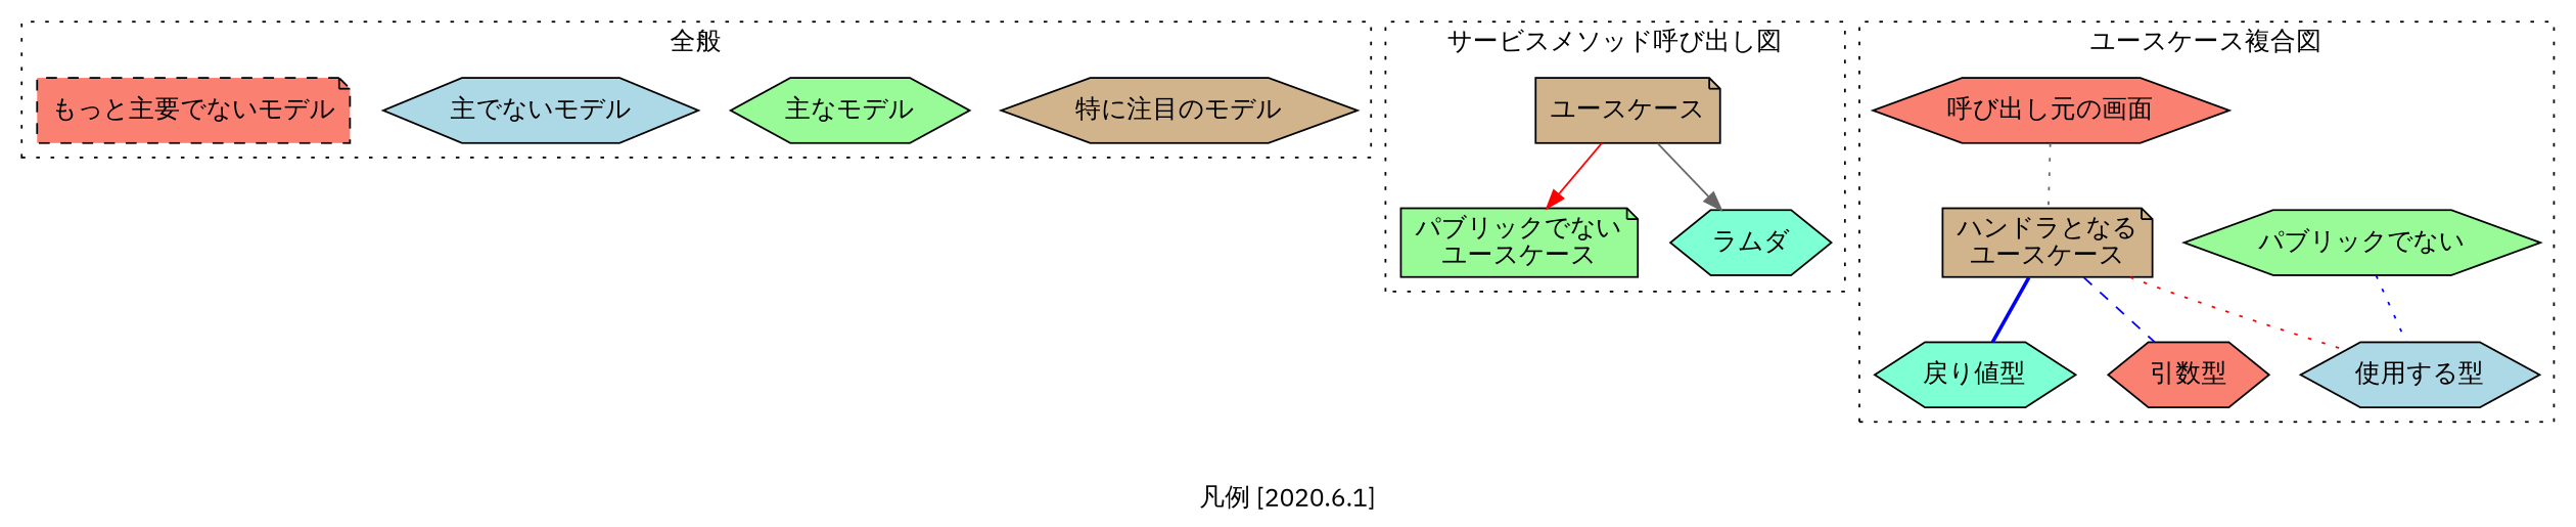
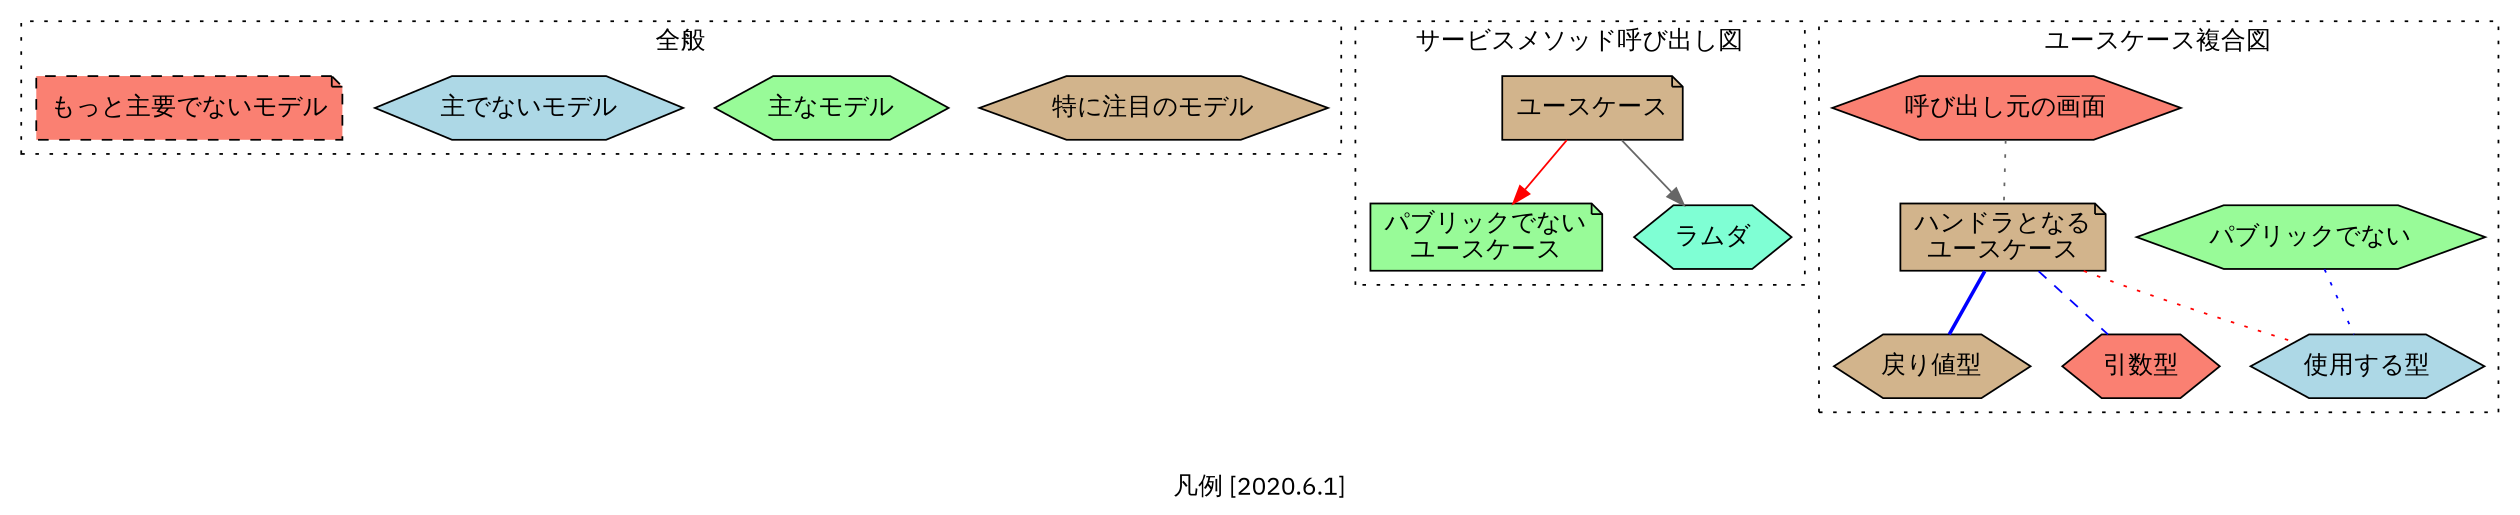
  digraph {
    fontname="IBM Plex Sans"
    label="凡例 [2020.6.1]"
    style=dotted
    node [fillcolor=tan fontname="IBM Plex Sans" shape=hexagon style=filled]
    edge [color=blue fontname="IBM Plex Sans" arrowhead=none style=dotted]
    n1 [label="特に注目のモデル"]
    n2 [fillcolor=palegreen label="主なモデル"]
    n3 [fillcolor=lightblue label="主でないモデル" style="solid,filled"]
    n4 [fillcolor=salmon label="もっと主要でないモデル" shape=note style="dashed,filled"]
    n5 [label="ユースケース" shape=note]
    n6 [fillcolor=palegreen label="パブリックでない\nユースケース" shape=note style="solid,filled"]
    n7 [fillcolor=aquamarine label="ラムダ"]
    n8 [label="ハンドラとなる\nユースケース" shape=note]
-   n9 [fillcolor=aquamarine label="戻り値型" style="solid,filled"]
+   n9 [label="戻り値型" style="solid,filled"]
    n10 [fillcolor=salmon label="引数型" style="solid,filled"]
    n11 [fillcolor=lightblue label="使用する型" style="solid,filled"]
    n12 [fillcolor=palegreen label="パブリックでない"]
    n13 [fillcolor=salmon label="呼び出し元の画面"]
    subgraph cluster_1 {
      label="全般"
      n1
      n2
      n3
      n4
    }
    subgraph cluster_2 {
      label="サービスメソッド呼び出し図"
      n5
      n6
      n7
    }
    subgraph cluster_3 {
      label="ユースケース複合図"
      n8
      n9
      n10
      n11
      n12
      n13
    }
    n5 -> n6 [color=red arrowhead="" style=""]
    n5 -> n7 [color=gray40 arrowhead="" style=""]
    n8 -> n9 [style=bold]
    n8 -> n10 [style=dashed]
    n8 -> n11 [color=red]
    n12 -> n11
    n13 -> n8 [color=gray40]
  }
